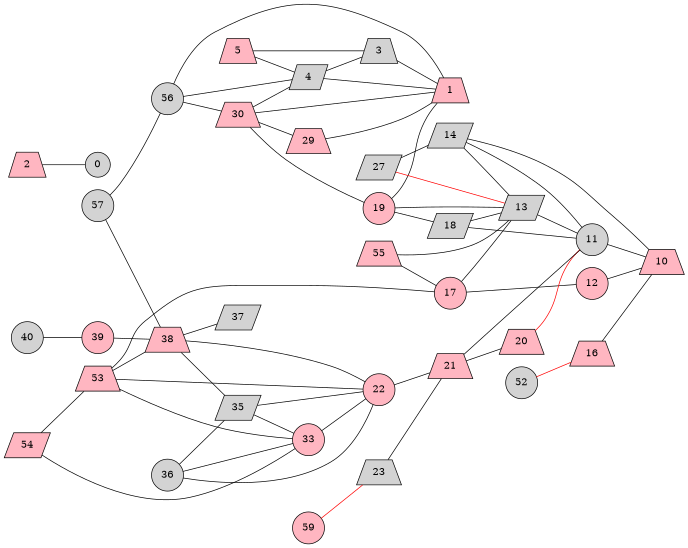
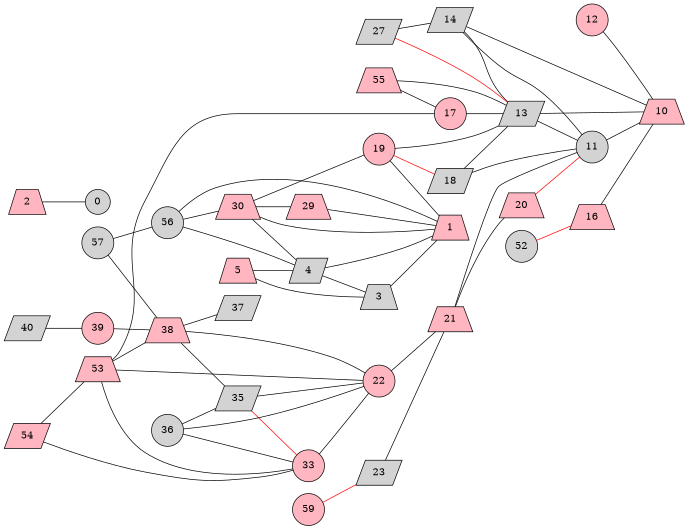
  graph {
    rankdir=LR
    node [fillcolor=lightpink shape=circle style=filled]
    1 [shape=trapezium]
    0 [fillcolor=lightgrey]
    2 [shape=trapezium]
    3 [fillcolor=lightgrey shape=trapezium]
    4 [fillcolor=lightgrey shape=parallelogram]
    5 [shape=trapezium]
    11 [fillcolor=lightgrey]
    10 [shape=trapezium]
    12
    13 [fillcolor=lightgrey shape=parallelogram]
    14 [fillcolor=lightgrey shape=parallelogram]
    16 [shape=trapezium]
    17
    18 [fillcolor=lightgrey shape=parallelogram]
    19
    20 [shape=trapezium]
    21 [shape=trapezium]
    22
-   23 [fillcolor=lightgrey shape=trapezium]
+   23 [fillcolor=lightgrey shape=parallelogram]
    27 [fillcolor=lightgrey shape=parallelogram]
    29 [shape=trapezium]
    30 [shape=trapezium]
    33
    35 [fillcolor=lightgrey shape=parallelogram]
    36 [fillcolor=lightgrey]
    38 [shape=trapezium]
    37 [fillcolor=lightgrey shape=parallelogram]
    39
-   40 [fillcolor=lightgrey]
+   40 [fillcolor=lightgrey shape=parallelogram]
    52 [fillcolor=lightgrey]
    53 [shape=trapezium]
    54 [shape=parallelogram]
    55 [shape=trapezium]
    56 [fillcolor=lightgrey]
    57 [fillcolor=lightgrey]
    59
    2 -- 0
    3 -- 1
    4 -- 1
    4 -- 3
    5 -- 3
    5 -- 4
    11 -- 10
    12 -- 10
    13 -- 11
+   13 -- 10
    14 -- 11
    14 -- 10
    14 -- 13
    16 -- 10
-   17 -- 12
    17 -- 13
    18 -- 11
    18 -- 13
    19 -- 1
    19 -- 13
-   19 -- 18
+   19 -- 18 [color=red]
    20 -- 11 [color=red]
    21 -- 11
    21 -- 20
    22 -- 21
    23 -- 21
    27 -- 13 [color=red]
    27 -- 14
    29 -- 1
    30 -- 1
    30 -- 4
    30 -- 19
    30 -- 29
    33 -- 22
    35 -- 22
-   35 -- 33
+   35 -- 33 [color=red]
    36 -- 22
    36 -- 33
    36 -- 35
    38 -- 22
    38 -- 35
    38 -- 37
    39 -- 38
    40 -- 39
    52 -- 16 [color=red]
    53 -- 17
    53 -- 22
    53 -- 33
    53 -- 38
    54 -- 33
    54 -- 53
    55 -- 13
    55 -- 17
    56 -- 1
    56 -- 4
    56 -- 30
    57 -- 38
    57 -- 56
    59 -- 23 [color=red]
  }
